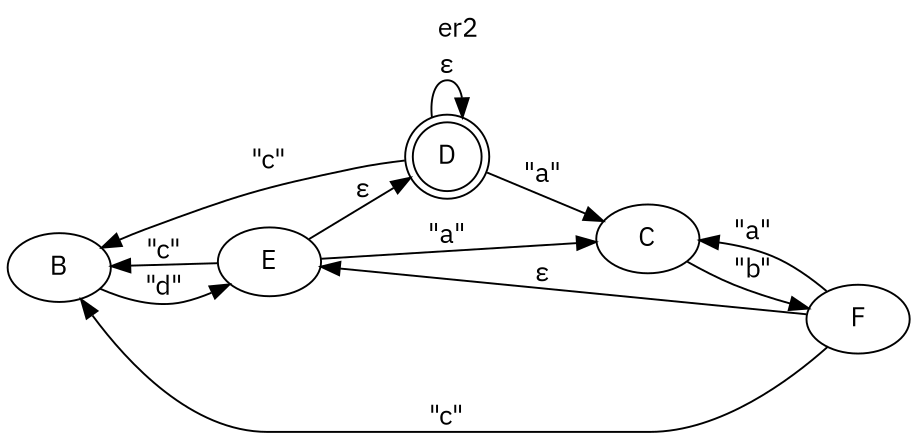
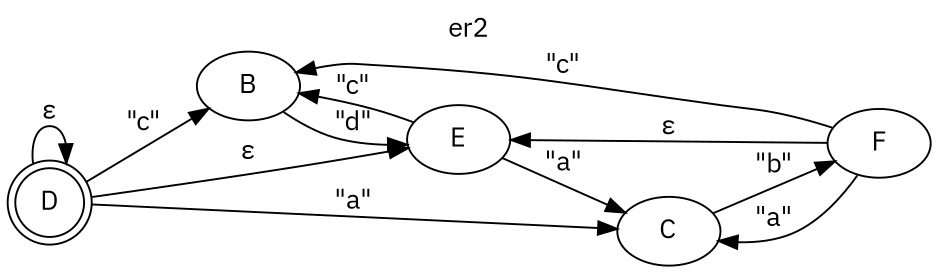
  digraph {
    fontname="IBM Plex Sans"
    label=er2
    labelloc=t
    rankdir=LR
    node [fontname="IBM Plex Sans"]
    edge [fontname="IBM Plex Sans"]
    B
    E
    C
    F
    D [shape=doublecircle]
    B -> E [label="\"d\""]
    E -> B [label="\"c\""]
    E -> C [label="\"a\""]
-   E -> D [label="ε"]
+   D -> E [label="ε"]
    C -> F [label="\"b\""]
    F -> B [label="\"c\""]
    F -> E [label="ε"]
    F -> C [label="\"a\""]
    D -> B [label="\"c\""]
    D -> C [label="\"a\""]
    D -> D [label="ε"]
  }
